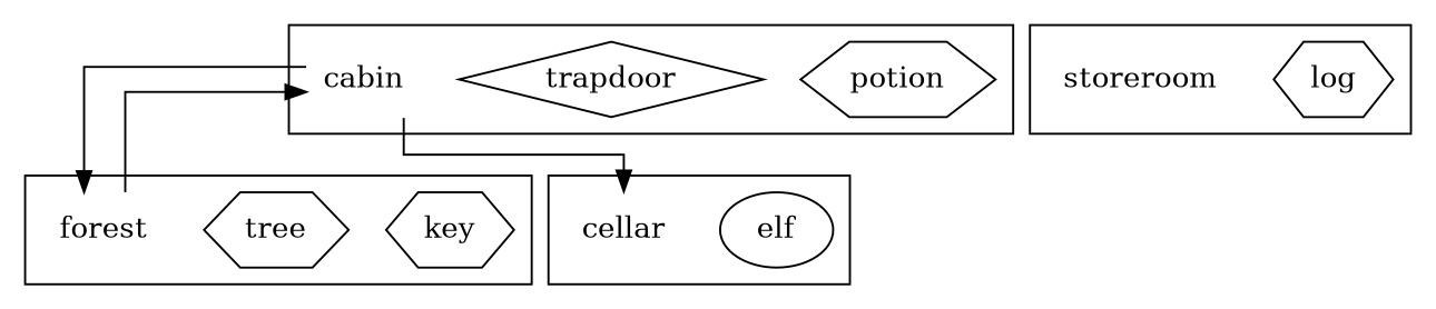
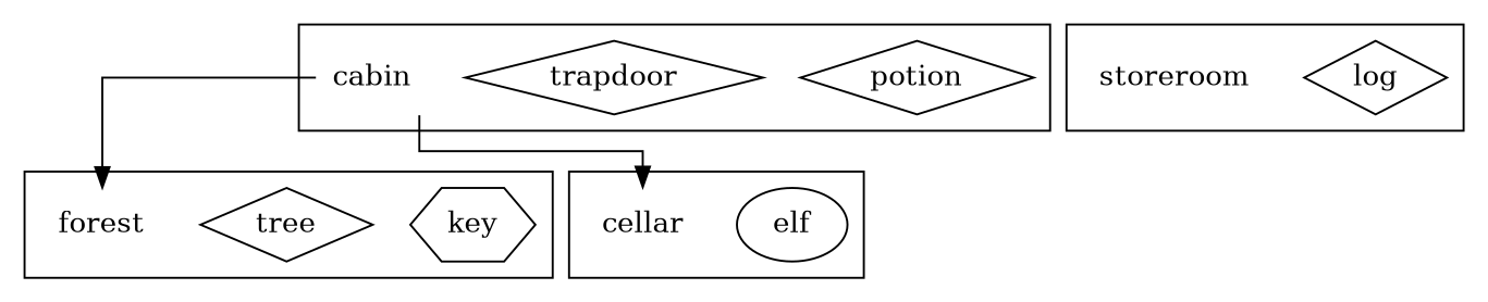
  digraph {
    splines=ortho
    node [shape=none]
-   potion [description="Magic potion" shape=hexagon]
+   potion [description="Magic potion" shape=diamond]
    trapdoor [description="Wooden trapdoor" shape=diamond]
    cabin [description="A log cabin in the woods"]
    key [description="Brass key" shape=hexagon]
-   tree [description="A big tree" shape=hexagon]
+   tree [description="A big tree" shape=diamond]
    forest [description="A dark forest"]
    elf [description="Angry Elf" shape=ellipse]
    cellar [description="A dusty cellar"]
-   log [description="A heavy wooden log" shape=hexagon]
+   log [description="A heavy wooden log" shape=diamond]
    storeroom [description="Storage for any entities not placed in the game"]
    subgraph sub_1 {
      subgraph cluster_2 {
        cabin
        subgraph sub_3 {
          potion
        }
        subgraph sub_4 {
          trapdoor
        }
      }
      subgraph cluster_5 {
        forest
        subgraph sub_6 {
          key
        }
        subgraph sub_7 {
          tree
        }
      }
      subgraph cluster_8 {
        cellar
        subgraph sub_9 {
          elf
        }
      }
      subgraph cluster_10 {
        storeroom
        subgraph sub_11 {
          log
        }
        subgraph sub_12 {
        }
        subgraph sub_13 {
        }
      }
    }
    subgraph sub_14 {
      cabin
      forest
      cellar
    }
    cabin -> forest
    cabin -> cellar
-   forest -> cabin
  }
